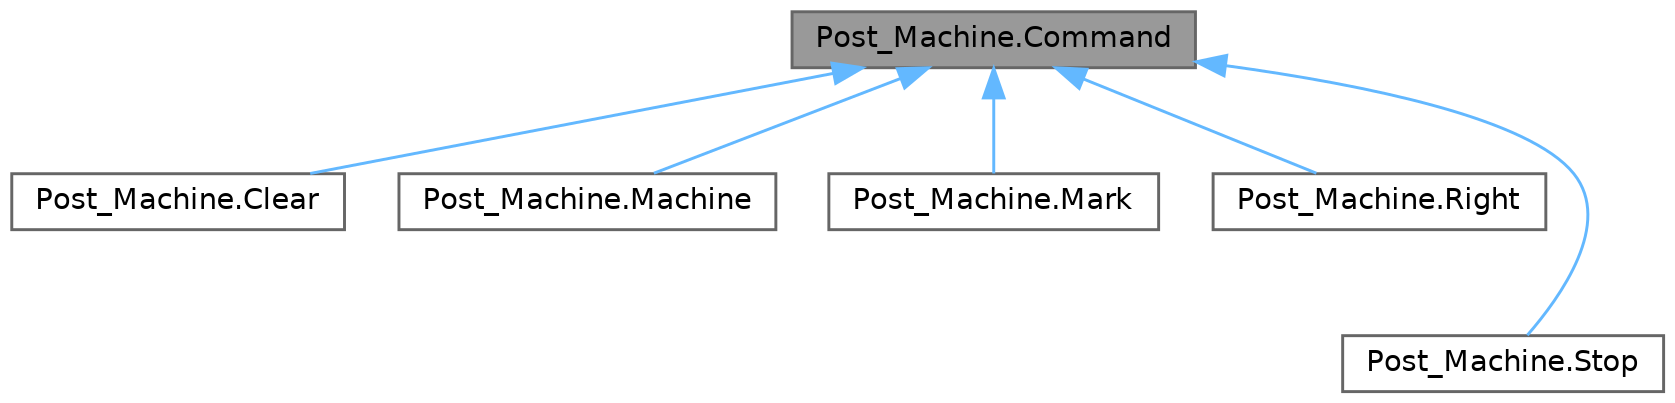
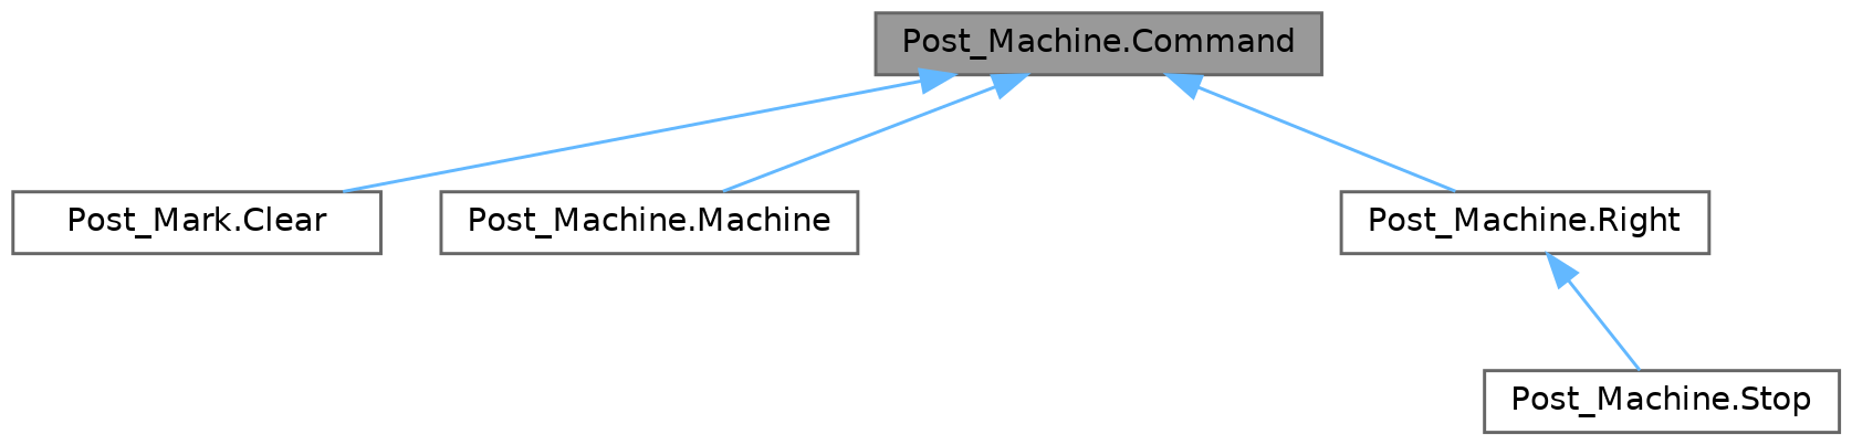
  digraph {
    rankdir=TB
    node [color=gray40 fillcolor=white fontname=Helvetica fontsize=10 shape=box style=filled]
    edge [color=steelblue1 dir=back fontname=Helvetica fontsize=10 labelfontname=Helvetica labelfontsize=10 style=solid]
    n1 [fillcolor=grey60 fontcolor=black height=0.2 label="Post_Machine.Command" width=0.4]
-   n2 [height=0.2 label="Post_Machine.Clear" width=0.4]
+   n2 [height=0.2 label="Post_Mark.Clear" width=0.4]
    n3 [height=0.2 label="Post_Machine.Machine" width=0.4]
-   n4 [height=0.2 label="Post_Machine.Mark" width=0.4]
    n5 [height=0.2 label="Post_Machine.Right" width=0.4]
    n6 [height=0.2 label="Post_Machine.Stop" width=0.4]
    n1 -> n2
    n1 -> n3
-   n1 -> n4
    n1 -> n5
-   n1 -> n6
+   n5 -> n6
  }
